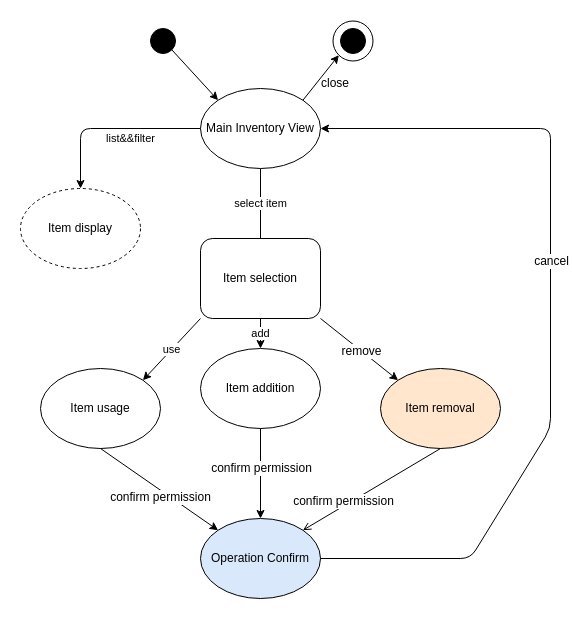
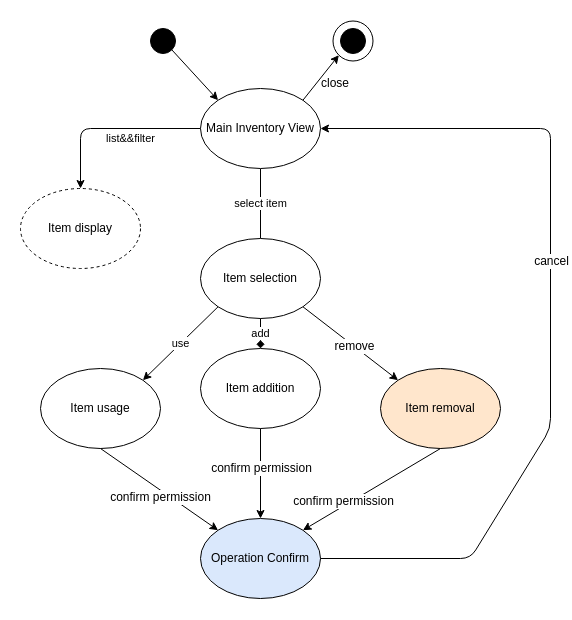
  <mxCell id="0" />
  <mxCell id="1" parent="0" />
  <mxCell id="2" value="select item" style="edgeStyle=orthogonalEdgeStyle;rounded=0;orthogonalLoop=1;jettySize=auto;html=1;exitX=0.5;exitY=1;exitDx=0;exitDy=0;entryX=0.5;entryY=0;entryDx=0;entryDy=0;endArrow=none;" edge="1" parent="1" source="3" target="10"><mxGeometry relative="1" as="geometry" /></mxCell>
  <mxCell id="3" value="Main Inventory View" style="ellipse;whiteSpace=wrap;html=1;" parent="1" vertex="1"><mxGeometry x="200" y="88" width="120" height="80" as="geometry" /></mxCell>
  <mxCell id="4" value="" style="ellipse;whiteSpace=wrap;html=1;aspect=fixed;strokeColor=#000000;fillColor=#000000;" parent="1" vertex="1"><mxGeometry x="150" y="28" width="25" height="25" as="geometry" /></mxCell>
  <mxCell id="5" value="" style="endArrow=classic;html=1;strokeColor=#000000;entryX=0;entryY=0;entryDx=0;entryDy=0;exitX=1;exitY=1;exitDx=0;exitDy=0;" parent="1" source="4" target="3" edge="1"><mxGeometry width="50" height="50" relative="1" as="geometry"><mxPoint x="60" y="178" as="sourcePoint" /><mxPoint x="110" y="128" as="targetPoint" /></mxGeometry></mxCell>
  <mxCell id="6" value="" style="ellipse;whiteSpace=wrap;html=1;aspect=fixed;strokeColor=#000000;fillColor=#000000;" parent="1" vertex="1"><mxGeometry x="340" y="28" width="25" height="25" as="geometry" /></mxCell>
  <mxCell id="7" value="" style="ellipse;whiteSpace=wrap;html=1;aspect=fixed;strokeColor=#000000;fillColor=none;" parent="1" vertex="1"><mxGeometry x="332.5" y="20.5" width="40" height="40" as="geometry" /></mxCell>
  <mxCell id="8" value="" style="endArrow=classic;html=1;strokeColor=#000000;entryX=0;entryY=1;entryDx=0;entryDy=0;exitX=1;exitY=0;exitDx=0;exitDy=0;" parent="1" source="3" target="7" edge="1"><mxGeometry width="50" height="50" relative="1" as="geometry"><mxPoint x="400" y="198" as="sourcePoint" /><mxPoint x="450" y="148" as="targetPoint" /></mxGeometry></mxCell>
  <mxCell id="9" value="close" style="text;html=1;strokeColor=none;fillColor=none;align=center;verticalAlign=middle;whiteSpace=wrap;rounded=0;" parent="1" vertex="1"><mxGeometry x="315" y="73" width="40" height="20" as="geometry" /></mxCell>
- <mxCell id="10" value="Item selection" style="whiteSpace=wrap;html=1;rounded=1;" vertex="1" parent="1"><mxGeometry x="200" y="238" width="120" height="80" as="geometry" /></mxCell>
+ <mxCell id="10" value="Item selection" style="ellipse;whiteSpace=wrap;html=1;" vertex="1" parent="1"><mxGeometry x="200" y="238" width="120" height="80" as="geometry" /></mxCell>
  <mxCell id="11" value="Item removal" style="ellipse;whiteSpace=wrap;html=1;fillColor=#ffe6cc;" vertex="1" parent="1"><mxGeometry x="380" y="368" width="120" height="80" as="geometry" /></mxCell>
  <mxCell id="12" value="Item addition" style="ellipse;whiteSpace=wrap;html=1;" vertex="1" parent="1"><mxGeometry x="200" y="348" width="120" height="80" as="geometry" /></mxCell>
  <mxCell id="13" value="Operation Confirm" style="ellipse;whiteSpace=wrap;html=1;fillColor=#dae8fc;" vertex="1" parent="1"><mxGeometry x="200" y="518" width="120" height="80" as="geometry" /></mxCell>
  <mxCell id="14" value="Item usage" style="ellipse;whiteSpace=wrap;html=1;" vertex="1" parent="1"><mxGeometry x="40" y="368" width="120" height="80" as="geometry" /></mxCell>
  <mxCell id="15" value="Item display" style="ellipse;whiteSpace=wrap;html=1;dashed=1;" vertex="1" parent="1"><mxGeometry x="20" y="188" width="120" height="80" as="geometry" /></mxCell>
  <mxCell id="16" value="list&amp;amp;&amp;amp;filter" style="endArrow=classic;html=1;entryX=0.5;entryY=0;entryDx=0;entryDy=0;exitX=0;exitY=0.5;exitDx=0;exitDy=0;" edge="1" parent="1" target="15"><mxGeometry x="-0.222" y="10" width="50" height="50" relative="1" as="geometry"><mxPoint x="200" y="128" as="sourcePoint" /><mxPoint x="122.426" y="199.716" as="targetPoint" /><Array as="points"><mxPoint x="80" y="128" /></Array><mxPoint as="offset" /></mxGeometry></mxCell>
  <mxCell id="17" value="use" style="endArrow=classic;html=1;entryX=1;entryY=0;entryDx=0;entryDy=0;exitX=0;exitY=1;exitDx=0;exitDy=0;" edge="1" parent="1" source="10" target="14"><mxGeometry width="50" height="50" relative="1" as="geometry"><mxPoint x="290" y="348" as="sourcePoint" /><mxPoint x="340" y="298" as="targetPoint" /></mxGeometry></mxCell>
- <mxCell id="18" value="add" style="endArrow=classic;html=1;entryX=0.5;entryY=0;entryDx=0;entryDy=0;exitX=0.5;exitY=1;exitDx=0;exitDy=0;" edge="1" parent="1" source="10" target="12"><mxGeometry width="50" height="50" relative="1" as="geometry"><mxPoint x="227.574" y="316.284" as="sourcePoint" /><mxPoint x="142.426" y="349.716" as="targetPoint" /></mxGeometry></mxCell>
+ <mxCell id="18" value="add" style="endArrow=diamond;html=1;entryX=0.5;entryY=0;entryDx=0;entryDy=0;exitX=0.5;exitY=1;exitDx=0;exitDy=0;" edge="1" parent="1" source="10" target="12"><mxGeometry width="50" height="50" relative="1" as="geometry"><mxPoint x="227.574" y="316.284" as="sourcePoint" /><mxPoint x="142.426" y="349.716" as="targetPoint" /></mxGeometry></mxCell>
  <mxCell id="19" value="" style="endArrow=classic;html=1;entryX=0;entryY=0;entryDx=0;entryDy=0;exitX=1;exitY=1;exitDx=0;exitDy=0;" edge="1" parent="1" source="10" target="11"><mxGeometry width="50" height="50" relative="1" as="geometry"><mxPoint x="360" y="398" as="sourcePoint" /><mxPoint x="410" y="348" as="targetPoint" /></mxGeometry></mxCell>
  <mxCell id="20" value="remove" style="text;html=1;align=center;verticalAlign=middle;resizable=0;points=[];labelBackgroundColor=#ffffff;" vertex="1" connectable="0" parent="19"><mxGeometry x="0.058" relative="1" as="geometry"><mxPoint as="offset" /></mxGeometry></mxCell>
  <mxCell id="21" value="" style="endArrow=classic;html=1;entryX=0;entryY=0;entryDx=0;entryDy=0;exitX=0.5;exitY=1;exitDx=0;exitDy=0;" edge="1" parent="1" source="14" target="13"><mxGeometry width="50" height="50" relative="1" as="geometry"><mxPoint x="360" y="398" as="sourcePoint" /><mxPoint x="410" y="348" as="targetPoint" /></mxGeometry></mxCell>
  <mxCell id="22" value="confirm permission" style="text;html=1;align=center;verticalAlign=middle;resizable=0;points=[];labelBackgroundColor=#ffffff;" vertex="1" connectable="0" parent="21"><mxGeometry x="0.233" y="2" relative="1" as="geometry"><mxPoint x="-13.68" as="offset" /></mxGeometry></mxCell>
  <mxCell id="23" value="" style="endArrow=classic;html=1;entryX=0.5;entryY=0;entryDx=0;entryDy=0;exitX=0.5;exitY=1;exitDx=0;exitDy=0;" edge="1" parent="1" source="12" target="13"><mxGeometry width="50" height="50" relative="1" as="geometry"><mxPoint x="110" y="458" as="sourcePoint" /><mxPoint x="227.574" y="539.716" as="targetPoint" /></mxGeometry></mxCell>
  <mxCell id="24" value="confirm permission" style="text;html=1;align=center;verticalAlign=middle;resizable=0;points=[];labelBackgroundColor=#ffffff;" vertex="1" connectable="0" parent="23"><mxGeometry x="0.233" y="2" relative="1" as="geometry"><mxPoint x="-2" y="-15.83" as="offset" /></mxGeometry></mxCell>
- <mxCell id="25" value="" style="endArrow=open;html=1;entryX=1;entryY=0;entryDx=0;entryDy=0;exitX=0.5;exitY=1;exitDx=0;exitDy=0;" edge="1" parent="1" source="11" target="13"><mxGeometry width="50" height="50" relative="1" as="geometry"><mxPoint x="120" y="468" as="sourcePoint" /><mxPoint x="237.574" y="549.716" as="targetPoint" /></mxGeometry></mxCell>
+ <mxCell id="25" value="" style="endArrow=classic;html=1;entryX=1;entryY=0;entryDx=0;entryDy=0;exitX=0.5;exitY=1;exitDx=0;exitDy=0;" edge="1" parent="1" source="11" target="13"><mxGeometry width="50" height="50" relative="1" as="geometry"><mxPoint x="120" y="468" as="sourcePoint" /><mxPoint x="237.574" y="549.716" as="targetPoint" /></mxGeometry></mxCell>
  <mxCell id="26" value="confirm permission" style="text;html=1;align=center;verticalAlign=middle;resizable=0;points=[];labelBackgroundColor=#ffffff;" vertex="1" connectable="0" parent="25"><mxGeometry x="0.233" y="2" relative="1" as="geometry"><mxPoint x="-13.68" as="offset" /></mxGeometry></mxCell>
  <mxCell id="27" value="" style="endArrow=classic;html=1;exitX=1;exitY=0.5;exitDx=0;exitDy=0;entryX=1;entryY=0.5;entryDx=0;entryDy=0;" edge="1" parent="1" source="13" target="3"><mxGeometry width="50" height="50" relative="1" as="geometry"><mxPoint x="390" y="368" as="sourcePoint" /><mxPoint x="560" y="468" as="targetPoint" /><Array as="points"><mxPoint x="470" y="558" /><mxPoint x="550" y="428" /><mxPoint x="550" y="128" /></Array></mxGeometry></mxCell>
  <mxCell id="28" value="cancel" style="text;html=1;align=center;verticalAlign=middle;resizable=0;points=[];labelBackgroundColor=#ffffff;" vertex="1" connectable="0" parent="27"><mxGeometry x="0.128" relative="1" as="geometry"><mxPoint as="offset" /></mxGeometry></mxCell>
